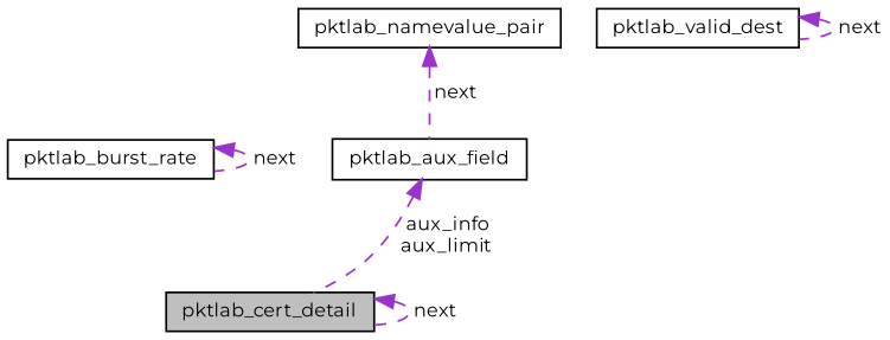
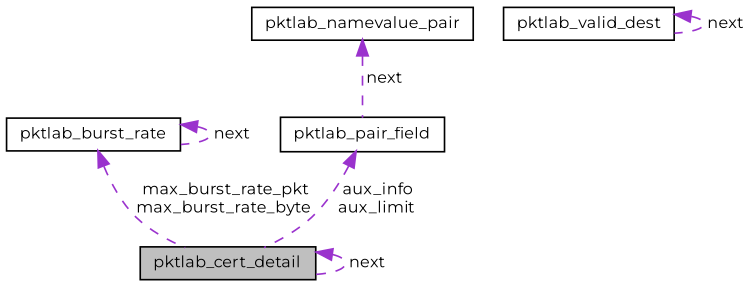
  digraph {
    fontname=Montserrat
    node [color=black fillcolor=white fontname=Montserrat fontsize=10 shape=record style=filled]
    edge [color=darkorchid3 dir=back fontname=Montserrat fontsize=10 labelfontname=Helvetica labelfontsize=10 style=dashed]
    n1 [fillcolor=grey75 fontcolor=black height=0.2 label=pktlab_cert_detail width=0.4]
    n2 [height=0.2 label=pktlab_burst_rate width=0.4]
    n3 [height=0.2 label=pktlab_valid_dest width=0.4]
-   n4 [height=0.2 label=pktlab_aux_field width=0.4]
+   n4 [height=0.2 label=pktlab_pair_field width=0.4]
    n5 [height=0.2 label=pktlab_namevalue_pair width=0.4]
    n1 -> n1 [label=" next"]
+   n2 -> n1 [label=" max_burst_rate_pkt\nmax_burst_rate_byte"]
    n2 -> n2 [label=" next"]
    n3 -> n3 [label=" next"]
    n4 -> n1 [label=" aux_info\naux_limit"]
    n5 -> n4 [label=" next"]
  }
